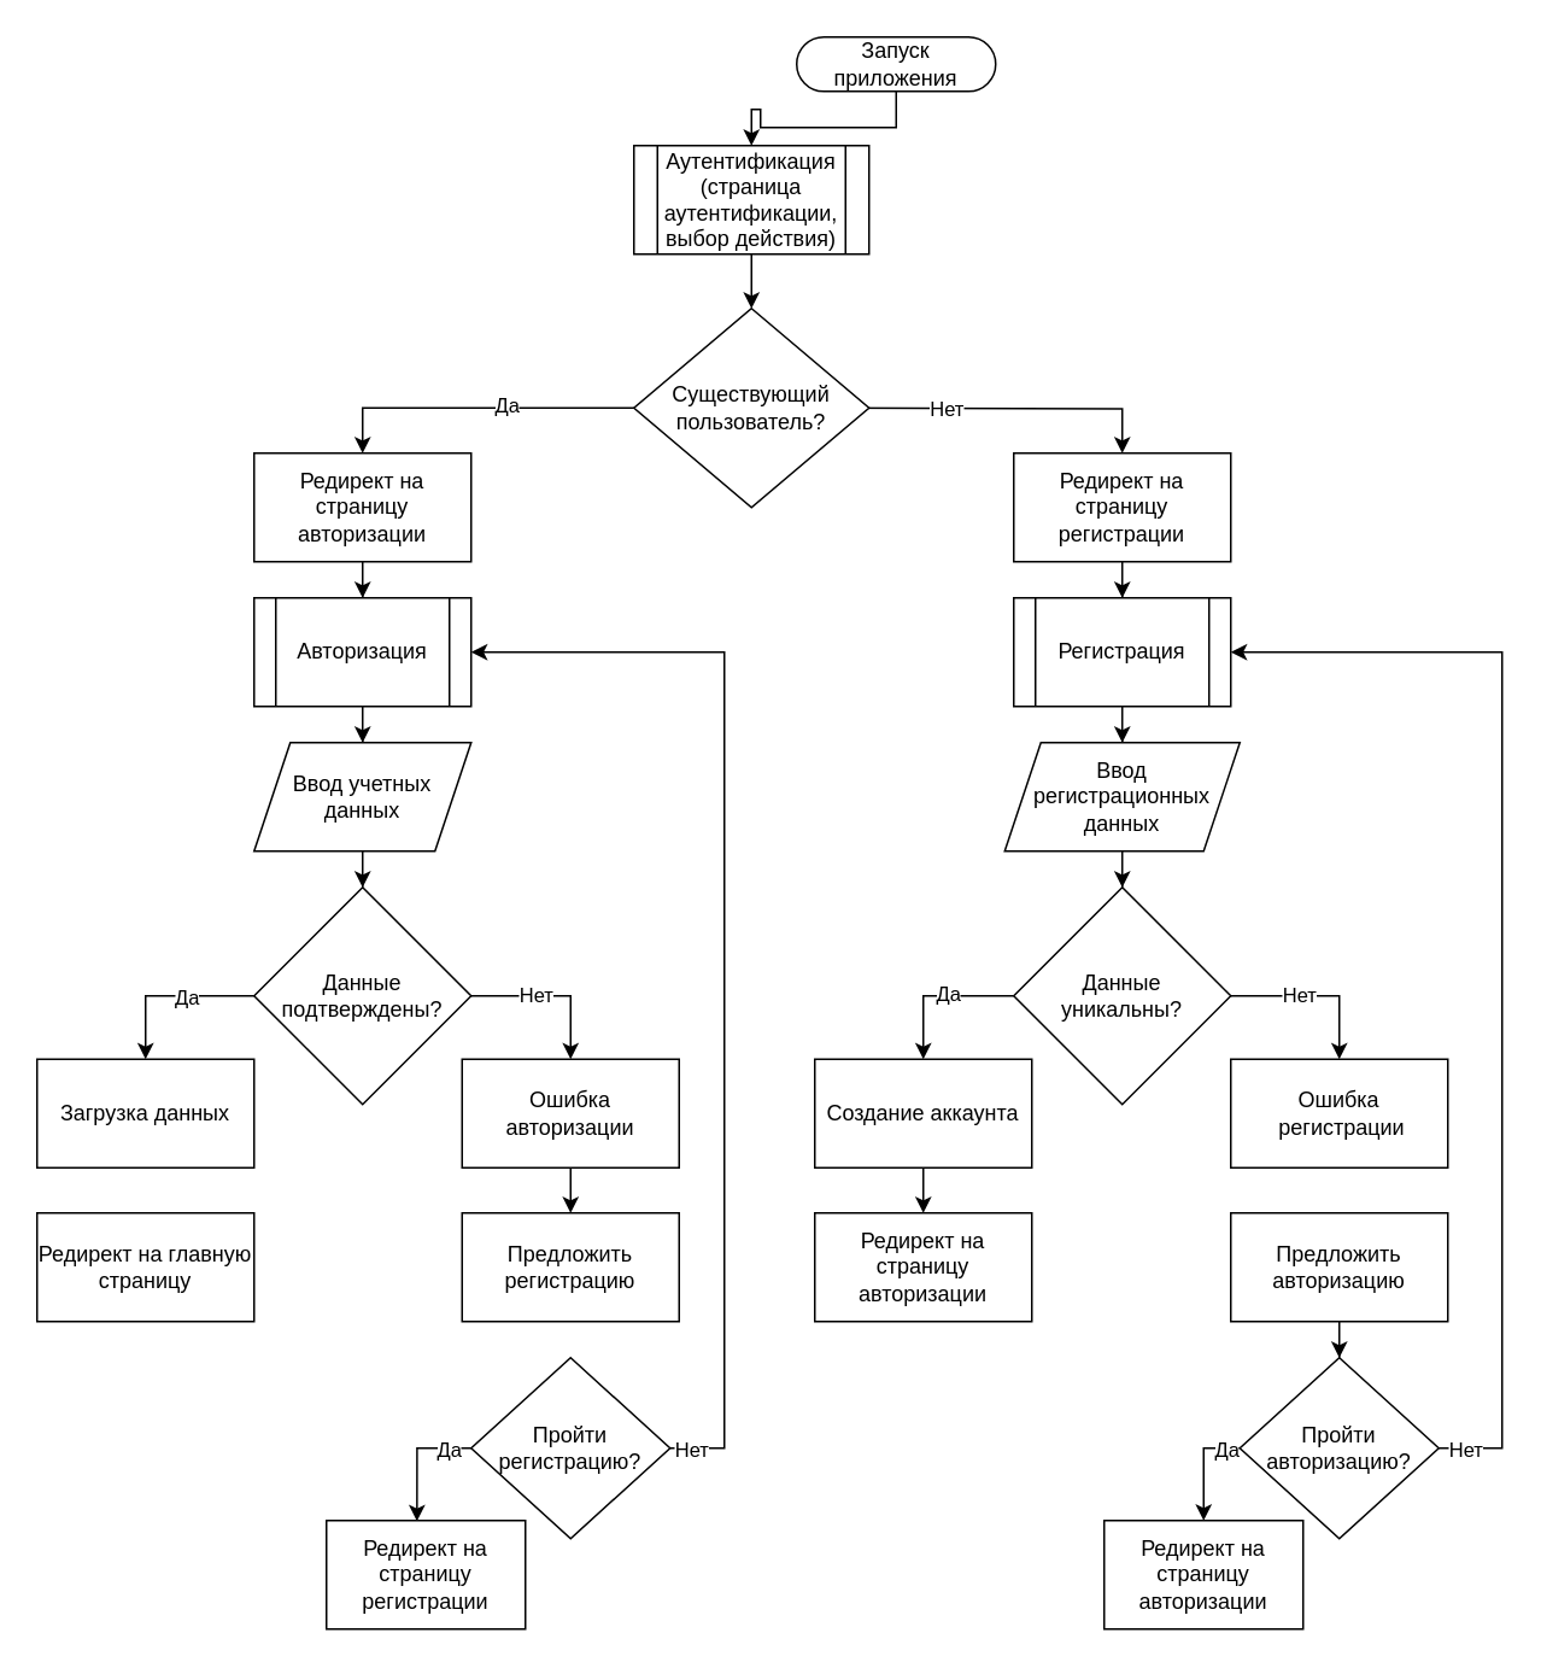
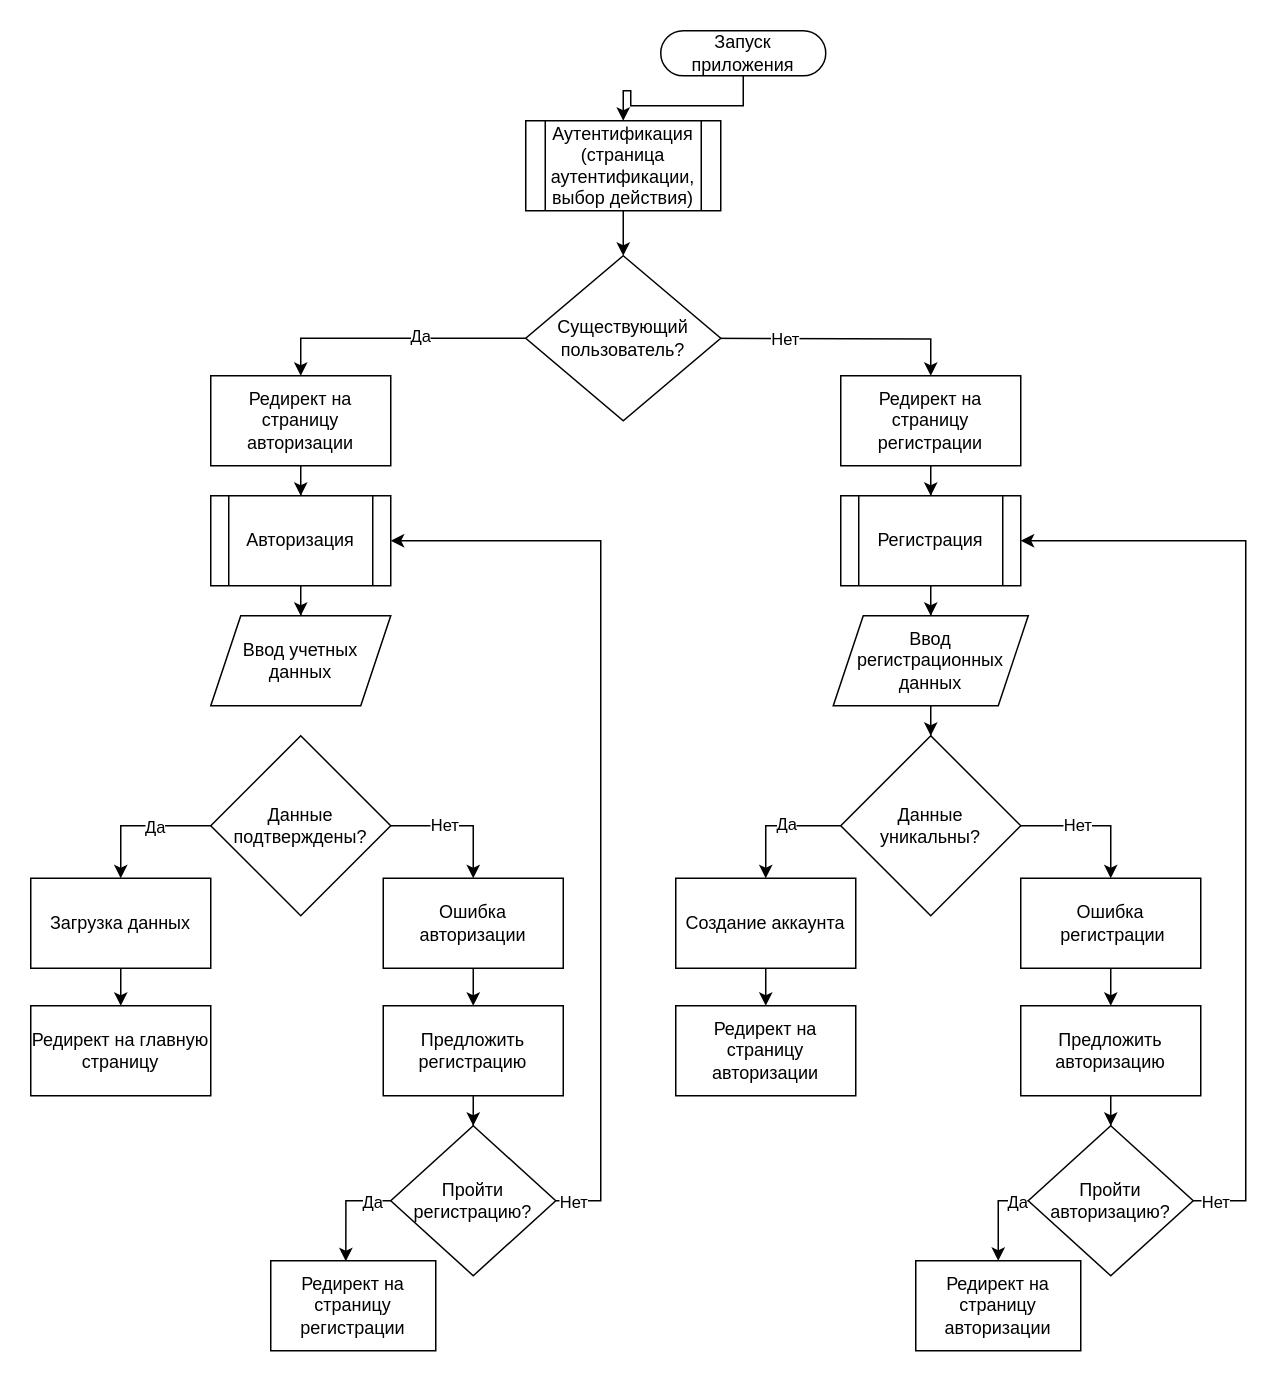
  <mxCell id="0" />
  <mxCell id="1" parent="0" />
  <mxCell id="2" style="edgeStyle=orthogonalEdgeStyle;rounded=0;orthogonalLoop=1;jettySize=auto;html=1;exitX=0.5;exitY=0.5;exitDx=0;exitDy=15;exitPerimeter=0;entryX=0.5;entryY=0;entryDx=0;entryDy=0;" parent="1" source="3" target="5" edge="1"><mxGeometry relative="1" as="geometry"><mxPoint x="415" y="80" as="targetPoint" /></mxGeometry></mxCell>
  <mxCell id="3" value="Запуск приложения" style="html=1;dashed=0;whiteSpace=wrap;shape=mxgraph.dfd.start" parent="1" vertex="1"><mxGeometry x="440" y="20" width="110" height="30" as="geometry" /></mxCell>
  <mxCell id="4" style="edgeStyle=orthogonalEdgeStyle;rounded=0;orthogonalLoop=1;jettySize=auto;html=1;entryX=0.5;entryY=0;entryDx=0;entryDy=0;" parent="1" source="5" target="10" edge="1"><mxGeometry relative="1" as="geometry" /></mxCell>
  <mxCell id="5" value="Аутентификация&lt;br&gt;(страница аутентификации, выбор действия)" style="shape=process;whiteSpace=wrap;html=1;backgroundOutline=1;" parent="1" vertex="1"><mxGeometry x="350" y="80" width="130" height="60" as="geometry" /></mxCell>
  <mxCell id="6" style="edgeStyle=orthogonalEdgeStyle;rounded=0;orthogonalLoop=1;jettySize=auto;html=1;exitX=0;exitY=0.5;exitDx=0;exitDy=0;entryX=0.5;entryY=0;entryDx=0;entryDy=0;" parent="1" source="10" target="34" edge="1"><mxGeometry relative="1" as="geometry"><mxPoint x="290" y="230" as="targetPoint" /></mxGeometry></mxCell>
  <mxCell id="7" value="Да" style="edgeLabel;html=1;align=center;verticalAlign=middle;resizable=0;points=[];" parent="6" vertex="1" connectable="0"><mxGeometry x="-0.188" y="-2" relative="1" as="geometry"><mxPoint as="offset" /></mxGeometry></mxCell>
  <mxCell id="8" style="edgeStyle=orthogonalEdgeStyle;rounded=0;orthogonalLoop=1;jettySize=auto;html=1;exitX=1;exitY=0.5;exitDx=0;exitDy=0;entryX=0.5;entryY=0;entryDx=0;entryDy=0;" parent="1" target="36" edge="1"><mxGeometry relative="1" as="geometry"><mxPoint x="460" y="225" as="sourcePoint" /><mxPoint x="595" y="205" as="targetPoint" /></mxGeometry></mxCell>
  <mxCell id="9" value="Нет" style="edgeLabel;html=1;align=center;verticalAlign=middle;resizable=0;points=[];" parent="8" vertex="1" connectable="0"><mxGeometry x="-0.319" relative="1" as="geometry"><mxPoint as="offset" /></mxGeometry></mxCell>
  <mxCell id="10" value="Существующий пользователь?" style="rhombus;whiteSpace=wrap;html=1;" parent="1" vertex="1"><mxGeometry x="350" y="170" width="130" height="110" as="geometry" /></mxCell>
  <mxCell id="11" style="edgeStyle=orthogonalEdgeStyle;rounded=0;orthogonalLoop=1;jettySize=auto;html=1;" parent="1" source="12" target="23" edge="1"><mxGeometry relative="1" as="geometry" /></mxCell>
  <mxCell id="12" value="Авторизация" style="shape=process;whiteSpace=wrap;html=1;backgroundOutline=1;" parent="1" vertex="1"><mxGeometry x="140" y="330" width="120" height="60" as="geometry" /></mxCell>
  <mxCell id="13" style="edgeStyle=orthogonalEdgeStyle;rounded=0;orthogonalLoop=1;jettySize=auto;html=1;entryX=0.5;entryY=0;entryDx=0;entryDy=0;" parent="1" source="14" target="38" edge="1"><mxGeometry relative="1" as="geometry" /></mxCell>
  <mxCell id="14" value="Регистрация" style="shape=process;whiteSpace=wrap;html=1;backgroundOutline=1;" parent="1" vertex="1"><mxGeometry x="560" y="330" width="120" height="60" as="geometry" /></mxCell>
  <mxCell id="15" style="edgeStyle=orthogonalEdgeStyle;rounded=0;orthogonalLoop=1;jettySize=auto;html=1;exitX=0.5;exitY=1;exitDx=0;exitDy=0;entryX=0.5;entryY=0;entryDx=0;entryDy=0;" parent="1" source="19" target="25" edge="1"><mxGeometry relative="1" as="geometry"><mxPoint x="80" y="655" as="targetPoint" /></mxGeometry></mxCell>
  <mxCell id="16" value="Да" style="edgeLabel;html=1;align=center;verticalAlign=middle;resizable=0;points=[];" parent="15" vertex="1" connectable="0"><mxGeometry x="-0.197" relative="1" as="geometry"><mxPoint as="offset" /></mxGeometry></mxCell>
  <mxCell id="17" style="edgeStyle=orthogonalEdgeStyle;rounded=0;orthogonalLoop=1;jettySize=auto;html=1;exitX=0.5;exitY=0;exitDx=0;exitDy=0;entryX=0.5;entryY=0;entryDx=0;entryDy=0;" parent="1" source="19" target="49" edge="1"><mxGeometry relative="1" as="geometry"><mxPoint x="350" y="620" as="targetPoint" /></mxGeometry></mxCell>
  <mxCell id="18" value="Нет" style="edgeLabel;html=1;align=center;verticalAlign=middle;resizable=0;points=[];" parent="17" vertex="1" connectable="0"><mxGeometry x="-0.233" y="1" relative="1" as="geometry"><mxPoint as="offset" /></mxGeometry></mxCell>
  <mxCell id="19" value="Данные подтверждены?" style="rhombus;whiteSpace=wrap;html=1;direction=south;" parent="1" vertex="1"><mxGeometry x="140" y="490" width="120" height="120" as="geometry" /></mxCell>
+ <mxCell id="20" style="edgeStyle=orthogonalEdgeStyle;rounded=0;orthogonalLoop=1;jettySize=auto;html=1;" parent="1" source="21" target="31" edge="1"><mxGeometry relative="1" as="geometry" /></mxCell>
  <mxCell id="21" value="Предложить регистрацию" style="rounded=0;whiteSpace=wrap;html=1;" parent="1" vertex="1"><mxGeometry x="255" y="670" width="120" height="60" as="geometry" /></mxCell>
- <mxCell id="22" style="edgeStyle=orthogonalEdgeStyle;rounded=0;orthogonalLoop=1;jettySize=auto;html=1;" parent="1" source="23" target="19" edge="1"><mxGeometry relative="1" as="geometry" /></mxCell>
  <mxCell id="23" value="Ввод учетных данных" style="shape=parallelogram;perimeter=parallelogramPerimeter;whiteSpace=wrap;html=1;fixedSize=1;" parent="1" vertex="1"><mxGeometry x="140" y="410" width="120" height="60" as="geometry" /></mxCell>
+ <mxCell id="24" style="edgeStyle=orthogonalEdgeStyle;rounded=0;orthogonalLoop=1;jettySize=auto;html=1;exitX=0.5;exitY=1;exitDx=0;exitDy=0;" parent="1" source="25" target="26" edge="1"><mxGeometry relative="1" as="geometry" /></mxCell>
  <mxCell id="25" value="Загрузка данных" style="rounded=0;whiteSpace=wrap;html=1;" parent="1" vertex="1"><mxGeometry x="20" y="585" width="120" height="60" as="geometry" /></mxCell>
  <mxCell id="26" value="Редирект на главную страницу" style="rounded=0;whiteSpace=wrap;html=1;" parent="1" vertex="1"><mxGeometry x="20" y="670" width="120" height="60" as="geometry" /></mxCell>
  <mxCell id="27" style="edgeStyle=orthogonalEdgeStyle;rounded=0;orthogonalLoop=1;jettySize=auto;html=1;exitX=0;exitY=0.5;exitDx=0;exitDy=0;entryX=0.455;entryY=0.006;entryDx=0;entryDy=0;entryPerimeter=0;" parent="1" source="31" target="32" edge="1"><mxGeometry relative="1" as="geometry" /></mxCell>
  <mxCell id="28" value="Да" style="edgeLabel;html=1;align=center;verticalAlign=middle;resizable=0;points=[];" parent="27" vertex="1" connectable="0"><mxGeometry x="-0.294" y="-1" relative="1" as="geometry"><mxPoint x="12" y="1" as="offset" /></mxGeometry></mxCell>
  <mxCell id="29" style="edgeStyle=orthogonalEdgeStyle;rounded=0;orthogonalLoop=1;jettySize=auto;html=1;jumpStyle=sharp;" parent="1" source="31" edge="1"><mxGeometry relative="1" as="geometry"><mxPoint x="260" y="360" as="targetPoint" /><Array as="points"><mxPoint x="400" y="800" /><mxPoint x="400" y="360" /><mxPoint x="260" y="360" /></Array></mxGeometry></mxCell>
  <mxCell id="30" value="Нет" style="edgeLabel;html=1;align=center;verticalAlign=middle;resizable=0;points=[];" parent="29" vertex="1" connectable="0"><mxGeometry x="-0.973" y="-1" relative="1" as="geometry"><mxPoint x="3" y="-1" as="offset" /></mxGeometry></mxCell>
  <mxCell id="31" value="Пройти регистрацию?" style="rhombus;whiteSpace=wrap;html=1;" parent="1" vertex="1"><mxGeometry x="260" y="750" width="110" height="100" as="geometry" /></mxCell>
  <mxCell id="32" value="Редирект на страницу регистрации" style="rounded=0;whiteSpace=wrap;html=1;" parent="1" vertex="1"><mxGeometry x="180" y="840" width="110" height="60" as="geometry" /></mxCell>
  <mxCell id="33" style="edgeStyle=orthogonalEdgeStyle;rounded=0;orthogonalLoop=1;jettySize=auto;html=1;entryX=0.5;entryY=0;entryDx=0;entryDy=0;" parent="1" source="34" target="12" edge="1"><mxGeometry relative="1" as="geometry" /></mxCell>
  <mxCell id="34" value="Редирект на страницу авторизации" style="rounded=0;whiteSpace=wrap;html=1;" parent="1" vertex="1"><mxGeometry x="140" y="250" width="120" height="60" as="geometry" /></mxCell>
  <mxCell id="35" style="edgeStyle=orthogonalEdgeStyle;rounded=0;orthogonalLoop=1;jettySize=auto;html=1;entryX=0.5;entryY=0;entryDx=0;entryDy=0;" parent="1" source="36" target="14" edge="1"><mxGeometry relative="1" as="geometry" /></mxCell>
  <mxCell id="36" value="Редирект на страницу регистрации" style="rounded=0;whiteSpace=wrap;html=1;" parent="1" vertex="1"><mxGeometry x="560" y="250" width="120" height="60" as="geometry" /></mxCell>
  <mxCell id="37" style="edgeStyle=orthogonalEdgeStyle;rounded=0;orthogonalLoop=1;jettySize=auto;html=1;entryX=0;entryY=0.5;entryDx=0;entryDy=0;" parent="1" source="38" target="43" edge="1"><mxGeometry relative="1" as="geometry" /></mxCell>
  <mxCell id="38" value="Ввод регистрационных данных" style="shape=parallelogram;perimeter=parallelogramPerimeter;whiteSpace=wrap;html=1;fixedSize=1;" parent="1" vertex="1"><mxGeometry x="555" y="410" width="130" height="60" as="geometry" /></mxCell>
  <mxCell id="39" style="edgeStyle=orthogonalEdgeStyle;rounded=0;orthogonalLoop=1;jettySize=auto;html=1;exitX=0.5;exitY=1;exitDx=0;exitDy=0;entryX=0.5;entryY=0;entryDx=0;entryDy=0;" parent="1" source="43" target="45" edge="1"><mxGeometry relative="1" as="geometry" /></mxCell>
  <mxCell id="40" value="Да" style="edgeLabel;html=1;align=center;verticalAlign=middle;resizable=0;points=[];" parent="39" vertex="1" connectable="0"><mxGeometry x="-0.123" y="-2" relative="1" as="geometry"><mxPoint as="offset" /></mxGeometry></mxCell>
  <mxCell id="41" style="edgeStyle=orthogonalEdgeStyle;rounded=0;orthogonalLoop=1;jettySize=auto;html=1;exitX=0.5;exitY=0;exitDx=0;exitDy=0;" parent="1" source="43" target="47" edge="1"><mxGeometry relative="1" as="geometry" /></mxCell>
  <mxCell id="42" value="Нет" style="edgeLabel;html=1;align=center;verticalAlign=middle;resizable=0;points=[];" parent="41" vertex="1" connectable="0"><mxGeometry x="-0.228" y="1" relative="1" as="geometry"><mxPoint as="offset" /></mxGeometry></mxCell>
  <mxCell id="43" value="Данные &lt;br&gt;уникальны?" style="rhombus;whiteSpace=wrap;html=1;direction=south;" parent="1" vertex="1"><mxGeometry x="560" y="490" width="120" height="120" as="geometry" /></mxCell>
  <mxCell id="44" style="edgeStyle=orthogonalEdgeStyle;rounded=0;orthogonalLoop=1;jettySize=auto;html=1;entryX=0.5;entryY=0;entryDx=0;entryDy=0;" parent="1" source="45" target="50" edge="1"><mxGeometry relative="1" as="geometry" /></mxCell>
  <mxCell id="45" value="Создание аккаунта" style="rounded=0;whiteSpace=wrap;html=1;" parent="1" vertex="1"><mxGeometry x="450" y="585" width="120" height="60" as="geometry" /></mxCell>
+ <mxCell id="46" style="edgeStyle=orthogonalEdgeStyle;rounded=0;orthogonalLoop=1;jettySize=auto;html=1;entryX=0.5;entryY=0;entryDx=0;entryDy=0;" parent="1" source="47" target="52" edge="1"><mxGeometry relative="1" as="geometry" /></mxCell>
  <mxCell id="47" value="Ошибка&lt;br&gt;&amp;nbsp;регистрации" style="rounded=0;whiteSpace=wrap;html=1;" parent="1" vertex="1"><mxGeometry x="680" y="585" width="120" height="60" as="geometry" /></mxCell>
  <mxCell id="48" style="edgeStyle=orthogonalEdgeStyle;rounded=0;orthogonalLoop=1;jettySize=auto;html=1;exitX=0.5;exitY=1;exitDx=0;exitDy=0;entryX=0.5;entryY=0;entryDx=0;entryDy=0;" parent="1" source="49" target="21" edge="1"><mxGeometry relative="1" as="geometry" /></mxCell>
  <mxCell id="49" value="Ошибка авторизации" style="rounded=0;whiteSpace=wrap;html=1;" parent="1" vertex="1"><mxGeometry x="255" y="585" width="120" height="60" as="geometry" /></mxCell>
  <mxCell id="50" value="Редирект на страницу авторизации" style="rounded=0;whiteSpace=wrap;html=1;" parent="1" vertex="1"><mxGeometry x="450" y="670" width="120" height="60" as="geometry" /></mxCell>
  <mxCell id="51" style="edgeStyle=orthogonalEdgeStyle;rounded=0;orthogonalLoop=1;jettySize=auto;html=1;entryX=0.5;entryY=0;entryDx=0;entryDy=0;" parent="1" source="52" target="57" edge="1"><mxGeometry relative="1" as="geometry" /></mxCell>
  <mxCell id="52" value="Предложить авторизацию" style="rounded=0;whiteSpace=wrap;html=1;" parent="1" vertex="1"><mxGeometry x="680" y="670" width="120" height="60" as="geometry" /></mxCell>
  <mxCell id="53" style="edgeStyle=orthogonalEdgeStyle;rounded=0;orthogonalLoop=1;jettySize=auto;html=1;exitX=0;exitY=0.5;exitDx=0;exitDy=0;" parent="1" source="57" target="58" edge="1"><mxGeometry relative="1" as="geometry" /></mxCell>
  <mxCell id="54" value="Да" style="edgeLabel;html=1;align=center;verticalAlign=middle;resizable=0;points=[];" parent="53" vertex="1" connectable="0"><mxGeometry x="-0.354" relative="1" as="geometry"><mxPoint x="11" as="offset" /></mxGeometry></mxCell>
  <mxCell id="55" style="edgeStyle=orthogonalEdgeStyle;rounded=0;orthogonalLoop=1;jettySize=auto;html=1;exitX=1;exitY=0.5;exitDx=0;exitDy=0;entryX=1;entryY=0.5;entryDx=0;entryDy=0;" parent="1" source="57" target="14" edge="1"><mxGeometry relative="1" as="geometry"><Array as="points"><mxPoint x="830" y="800" /><mxPoint x="830" y="360" /></Array></mxGeometry></mxCell>
  <mxCell id="56" value="Нет" style="edgeLabel;html=1;align=center;verticalAlign=middle;resizable=0;points=[];" parent="55" vertex="1" connectable="0"><mxGeometry x="-0.933" relative="1" as="geometry"><mxPoint x="-7" as="offset" /></mxGeometry></mxCell>
  <mxCell id="57" value="Пройти авторизацию?" style="rhombus;whiteSpace=wrap;html=1;" parent="1" vertex="1"><mxGeometry x="685" y="750" width="110" height="100" as="geometry" /></mxCell>
  <mxCell id="58" value="Редирект на страницу авторизации" style="rounded=0;whiteSpace=wrap;html=1;" parent="1" vertex="1"><mxGeometry x="610" y="840" width="110" height="60" as="geometry" /></mxCell>
